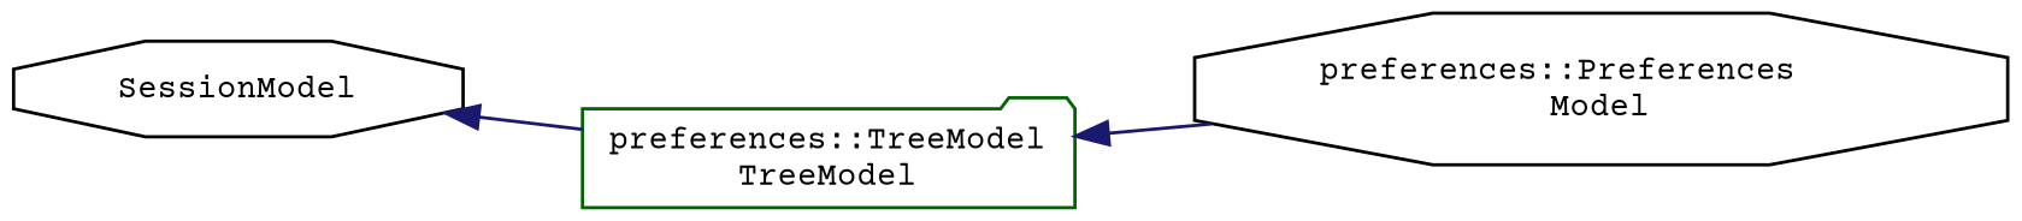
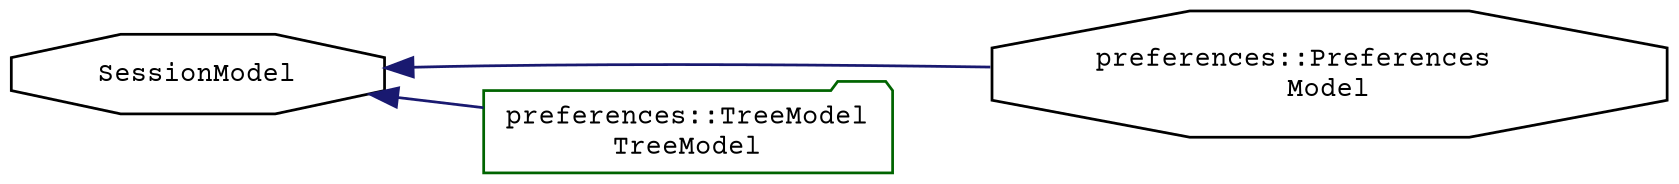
  digraph {
    fontname="Courier Prime"
    rankdir=LR
    node [color=black fillcolor=white fontname="Courier Prime" fontsize=10 shape=octagon style=filled]
    edge [color=midnightblue dir=back fontname="Courier Prime" fontsize=10 labelfontname=Helvetica labelfontsize=10 style=solid]
    n1 [height=0.2 label=SessionModel width=0.4]
    n2 [height=0.2 label="preferences::Preferences\lModel" width=0.4]
    n3 [color=darkgreen height=0.2 label="preferences::TreeModel\lTreeModel" shape=folder width=0.4]
-   n3 -> n2
+   n1 -> n2
    n1 -> n3
  }
